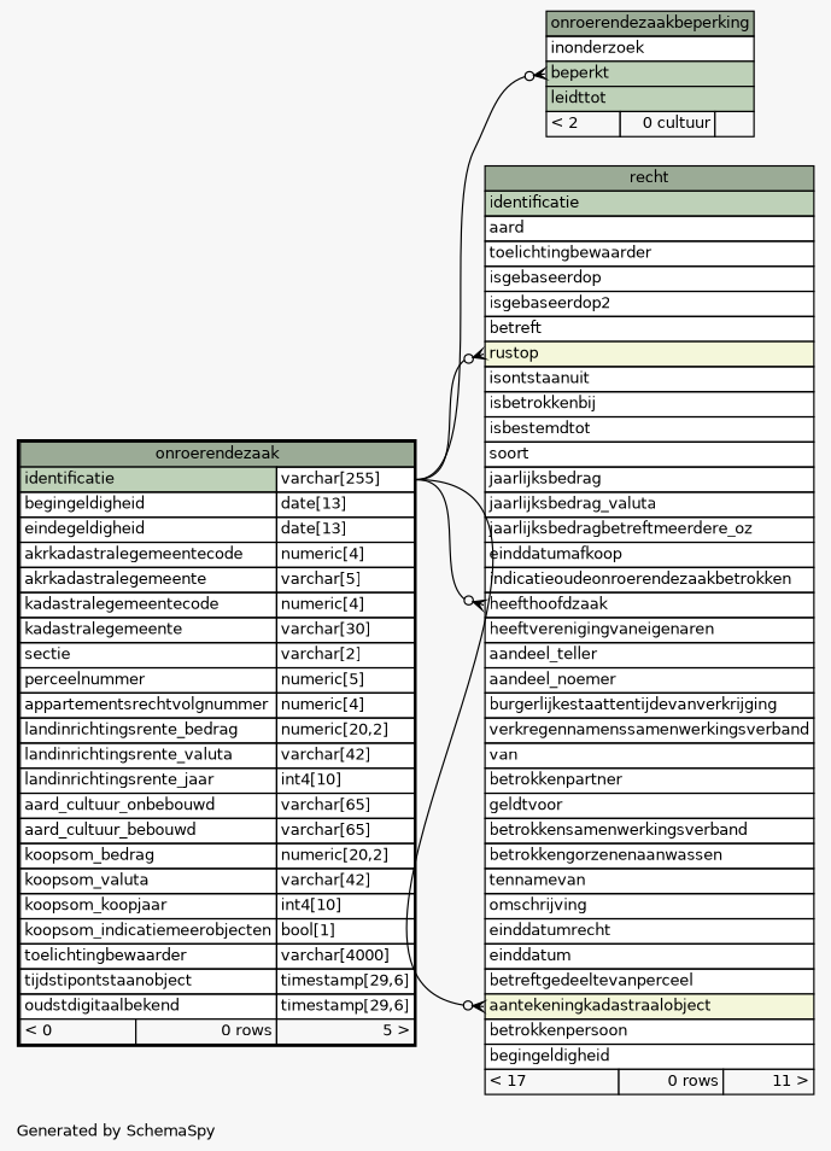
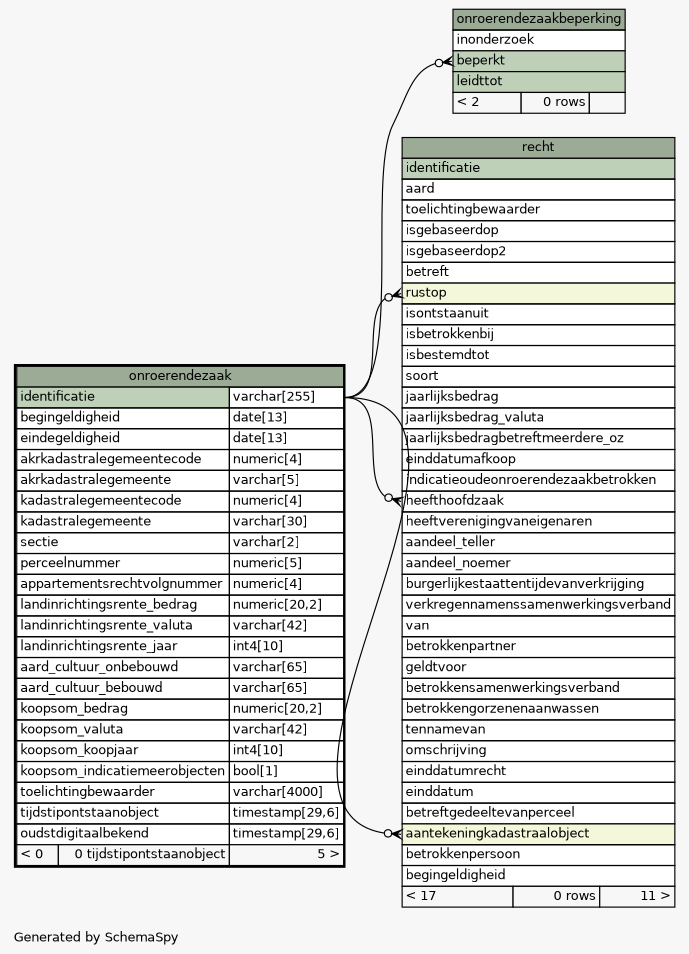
  digraph {
    bgcolor="#f7f7f7"
    fontname=Helvetica
    fontsize=11
    label="\nGenerated by SchemaSpy"
    labeljust=l
    nodesep=0.18
    rankdir=RL
    ranksep=0.46
    node [fontname=Helvetica fontsize=11 shape=plaintext]
    edge [arrowhead=none arrowsize=0.8 arrowtail=crowodot dir=back headport="identificatie.type:e"]
-   n1 [label=<     <TABLE BORDER="2" CELLBORDER="1" CELLSPACING="0" BGCOLOR="#ffffff">       <TR><TD COLSPAN="3" BGCOLOR="#9bab96" ALIGN="CENTER">onroerendezaak</TD></TR>       <TR><TD PORT="identificatie" COLSPAN="2" BGCOLOR="#bed1b8" ALIGN="LEFT">identificatie</TD><TD PORT="identificatie.type" ALIGN="LEFT">varchar[255]</TD></TR>       <TR><TD PORT="begingeldigheid" COLSPAN="2" ALIGN="LEFT">begingeldigheid</TD><TD PORT="begingeldigheid.type" ALIGN="LEFT">date[13]</TD></TR>       <TR><TD PORT="eindegeldigheid" COLSPAN="2" ALIGN="LEFT">eindegeldigheid</TD><TD PORT="eindegeldigheid.type" ALIGN="LEFT">date[13]</TD></TR>       <TR><TD PORT="akrkadastralegemeentecode" COLSPAN="2" ALIGN="LEFT">akrkadastralegemeentecode</TD><TD PORT="akrkadastralegemeentecode.type" ALIGN="LEFT">numeric[4]</TD></TR>       <TR><TD PORT="akrkadastralegemeente" COLSPAN="2" ALIGN="LEFT">akrkadastralegemeente</TD><TD PORT="akrkadastralegemeente.type" ALIGN="LEFT">varchar[5]</TD></TR>       <TR><TD PORT="kadastralegemeentecode" COLSPAN="2" ALIGN="LEFT">kadastralegemeentecode</TD><TD PORT="kadastralegemeentecode.type" ALIGN="LEFT">numeric[4]</TD></TR>       <TR><TD PORT="kadastralegemeente" COLSPAN="2" ALIGN="LEFT">kadastralegemeente</TD><TD PORT="kadastralegemeente.type" ALIGN="LEFT">varchar[30]</TD></TR>       <TR><TD PORT="sectie" COLSPAN="2" ALIGN="LEFT">sectie</TD><TD PORT="sectie.type" ALIGN="LEFT">varchar[2]</TD></TR>       <TR><TD PORT="perceelnummer" COLSPAN="2" ALIGN="LEFT">perceelnummer</TD><TD PORT="perceelnummer.type" ALIGN="LEFT">numeric[5]</TD></TR>       <TR><TD PORT="appartementsrechtvolgnummer" COLSPAN="2" ALIGN="LEFT">appartementsrechtvolgnummer</TD><TD PORT="appartementsrechtvolgnummer.type" ALIGN="LEFT">numeric[4]</TD></TR>       <TR><TD PORT="landinrichtingsrente_bedrag" COLSPAN="2" ALIGN="LEFT">landinrichtingsrente_bedrag</TD><TD PORT="landinrichtingsrente_bedrag.type" ALIGN="LEFT">numeric[20,2]</TD></TR>       <TR><TD PORT="landinrichtingsrente_valuta" COLSPAN="2" ALIGN="LEFT">landinrichtingsrente_valuta</TD><TD PORT="landinrichtingsrente_valuta.type" ALIGN="LEFT">varchar[42]</TD></TR>       <TR><TD PORT="landinrichtingsrente_jaar" COLSPAN="2" ALIGN="LEFT">landinrichtingsrente_jaar</TD><TD PORT="landinrichtingsrente_jaar.type" ALIGN="LEFT">int4[10]</TD></TR>       <TR><TD PORT="aard_cultuur_onbebouwd" COLSPAN="2" ALIGN="LEFT">aard_cultuur_onbebouwd</TD><TD PORT="aard_cultuur_onbebouwd.type" ALIGN="LEFT">varchar[65]</TD></TR>       <TR><TD PORT="aard_cultuur_bebouwd" COLSPAN="2" ALIGN="LEFT">aard_cultuur_bebouwd</TD><TD PORT="aard_cultuur_bebouwd.type" ALIGN="LEFT">varchar[65]</TD></TR>       <TR><TD PORT="koopsom_bedrag" COLSPAN="2" ALIGN="LEFT">koopsom_bedrag</TD><TD PORT="koopsom_bedrag.type" ALIGN="LEFT">numeric[20,2]</TD></TR>       <TR><TD PORT="koopsom_valuta" COLSPAN="2" ALIGN="LEFT">koopsom_valuta</TD><TD PORT="koopsom_valuta.type" ALIGN="LEFT">varchar[42]</TD></TR>       <TR><TD PORT="koopsom_koopjaar" COLSPAN="2" ALIGN="LEFT">koopsom_koopjaar</TD><TD PORT="koopsom_koopjaar.type" ALIGN="LEFT">int4[10]</TD></TR>       <TR><TD PORT="koopsom_indicatiemeerobjecten" COLSPAN="2" ALIGN="LEFT">koopsom_indicatiemeerobjecten</TD><TD PORT="koopsom_indicatiemeerobjecten.type" ALIGN="LEFT">bool[1]</TD></TR>       <TR><TD PORT="toelichtingbewaarder" COLSPAN="2" ALIGN="LEFT">toelichtingbewaarder</TD><TD PORT="toelichtingbewaarder.type" ALIGN="LEFT">varchar[4000]</TD></TR>       <TR><TD PORT="tijdstipontstaanobject" COLSPAN="2" ALIGN="LEFT">tijdstipontstaanobject</TD><TD PORT="tijdstipontstaanobject.type" ALIGN="LEFT">timestamp[29,6]</TD></TR>       <TR><TD PORT="oudstdigitaalbekend" COLSPAN="2" ALIGN="LEFT">oudstdigitaalbekend</TD><TD PORT="oudstdigitaalbekend.type" ALIGN="LEFT">timestamp[29,6]</TD></TR>       <TR><TD ALIGN="LEFT" BGCOLOR="#f7f7f7">&lt; 0</TD><TD ALIGN="RIGHT" BGCOLOR="#f7f7f7">0 rows</TD><TD ALIGN="RIGHT" BGCOLOR="#f7f7f7">5 &gt;</TD></TR>     </TABLE>>]
-   n2 [label=<     <TABLE BORDER="0" CELLBORDER="1" CELLSPACING="0" BGCOLOR="#ffffff">       <TR><TD COLSPAN="3" BGCOLOR="#9bab96" ALIGN="CENTER">onroerendezaakbeperking</TD></TR>       <TR><TD PORT="inonderzoek" COLSPAN="3" ALIGN="LEFT">inonderzoek</TD></TR>       <TR><TD PORT="beperkt" COLSPAN="3" BGCOLOR="#bed1b8" ALIGN="LEFT">beperkt</TD></TR>       <TR><TD PORT="leidttot" COLSPAN="3" BGCOLOR="#bed1b8" ALIGN="LEFT">leidttot</TD></TR>       <TR><TD ALIGN="LEFT" BGCOLOR="#f7f7f7">&lt; 2</TD><TD ALIGN="RIGHT" BGCOLOR="#f7f7f7">0 cultuur</TD><TD ALIGN="RIGHT" BGCOLOR="#f7f7f7">  </TD></TR>     </TABLE>>]
+   n1 [label=<     <TABLE BORDER="2" CELLBORDER="1" CELLSPACING="0" BGCOLOR="#ffffff">       <TR><TD COLSPAN="3" BGCOLOR="#9bab96" ALIGN="CENTER">onroerendezaak</TD></TR>       <TR><TD PORT="identificatie" COLSPAN="2" BGCOLOR="#bed1b8" ALIGN="LEFT">identificatie</TD><TD PORT="identificatie.type" ALIGN="LEFT">varchar[255]</TD></TR>       <TR><TD PORT="begingeldigheid" COLSPAN="2" ALIGN="LEFT">begingeldigheid</TD><TD PORT="begingeldigheid.type" ALIGN="LEFT">date[13]</TD></TR>       <TR><TD PORT="eindegeldigheid" COLSPAN="2" ALIGN="LEFT">eindegeldigheid</TD><TD PORT="eindegeldigheid.type" ALIGN="LEFT">date[13]</TD></TR>       <TR><TD PORT="akrkadastralegemeentecode" COLSPAN="2" ALIGN="LEFT">akrkadastralegemeentecode</TD><TD PORT="akrkadastralegemeentecode.type" ALIGN="LEFT">numeric[4]</TD></TR>       <TR><TD PORT="akrkadastralegemeente" COLSPAN="2" ALIGN="LEFT">akrkadastralegemeente</TD><TD PORT="akrkadastralegemeente.type" ALIGN="LEFT">varchar[5]</TD></TR>       <TR><TD PORT="kadastralegemeentecode" COLSPAN="2" ALIGN="LEFT">kadastralegemeentecode</TD><TD PORT="kadastralegemeentecode.type" ALIGN="LEFT">numeric[4]</TD></TR>       <TR><TD PORT="kadastralegemeente" COLSPAN="2" ALIGN="LEFT">kadastralegemeente</TD><TD PORT="kadastralegemeente.type" ALIGN="LEFT">varchar[30]</TD></TR>       <TR><TD PORT="sectie" COLSPAN="2" ALIGN="LEFT">sectie</TD><TD PORT="sectie.type" ALIGN="LEFT">varchar[2]</TD></TR>       <TR><TD PORT="perceelnummer" COLSPAN="2" ALIGN="LEFT">perceelnummer</TD><TD PORT="perceelnummer.type" ALIGN="LEFT">numeric[5]</TD></TR>       <TR><TD PORT="appartementsrechtvolgnummer" COLSPAN="2" ALIGN="LEFT">appartementsrechtvolgnummer</TD><TD PORT="appartementsrechtvolgnummer.type" ALIGN="LEFT">numeric[4]</TD></TR>       <TR><TD PORT="landinrichtingsrente_bedrag" COLSPAN="2" ALIGN="LEFT">landinrichtingsrente_bedrag</TD><TD PORT="landinrichtingsrente_bedrag.type" ALIGN="LEFT">numeric[20,2]</TD></TR>       <TR><TD PORT="landinrichtingsrente_valuta" COLSPAN="2" ALIGN="LEFT">landinrichtingsrente_valuta</TD><TD PORT="landinrichtingsrente_valuta.type" ALIGN="LEFT">varchar[42]</TD></TR>       <TR><TD PORT="landinrichtingsrente_jaar" COLSPAN="2" ALIGN="LEFT">landinrichtingsrente_jaar</TD><TD PORT="landinrichtingsrente_jaar.type" ALIGN="LEFT">int4[10]</TD></TR>       <TR><TD PORT="aard_cultuur_onbebouwd" COLSPAN="2" ALIGN="LEFT">aard_cultuur_onbebouwd</TD><TD PORT="aard_cultuur_onbebouwd.type" ALIGN="LEFT">varchar[65]</TD></TR>       <TR><TD PORT="aard_cultuur_bebouwd" COLSPAN="2" ALIGN="LEFT">aard_cultuur_bebouwd</TD><TD PORT="aard_cultuur_bebouwd.type" ALIGN="LEFT">varchar[65]</TD></TR>       <TR><TD PORT="koopsom_bedrag" COLSPAN="2" ALIGN="LEFT">koopsom_bedrag</TD><TD PORT="koopsom_bedrag.type" ALIGN="LEFT">numeric[20,2]</TD></TR>       <TR><TD PORT="koopsom_valuta" COLSPAN="2" ALIGN="LEFT">koopsom_valuta</TD><TD PORT="koopsom_valuta.type" ALIGN="LEFT">varchar[42]</TD></TR>       <TR><TD PORT="koopsom_koopjaar" COLSPAN="2" ALIGN="LEFT">koopsom_koopjaar</TD><TD PORT="koopsom_koopjaar.type" ALIGN="LEFT">int4[10]</TD></TR>       <TR><TD PORT="koopsom_indicatiemeerobjecten" COLSPAN="2" ALIGN="LEFT">koopsom_indicatiemeerobjecten</TD><TD PORT="koopsom_indicatiemeerobjecten.type" ALIGN="LEFT">bool[1]</TD></TR>       <TR><TD PORT="toelichtingbewaarder" COLSPAN="2" ALIGN="LEFT">toelichtingbewaarder</TD><TD PORT="toelichtingbewaarder.type" ALIGN="LEFT">varchar[4000]</TD></TR>       <TR><TD PORT="tijdstipontstaanobject" COLSPAN="2" ALIGN="LEFT">tijdstipontstaanobject</TD><TD PORT="tijdstipontstaanobject.type" ALIGN="LEFT">timestamp[29,6]</TD></TR>       <TR><TD PORT="oudstdigitaalbekend" COLSPAN="2" ALIGN="LEFT">oudstdigitaalbekend</TD><TD PORT="oudstdigitaalbekend.type" ALIGN="LEFT">timestamp[29,6]</TD></TR>       <TR><TD ALIGN="LEFT" BGCOLOR="#f7f7f7">&lt; 0</TD><TD ALIGN="RIGHT" BGCOLOR="#f7f7f7">0 tijdstipontstaanobject</TD><TD ALIGN="RIGHT" BGCOLOR="#f7f7f7">5 &gt;</TD></TR>     </TABLE>>]
+   n2 [label=<     <TABLE BORDER="0" CELLBORDER="1" CELLSPACING="0" BGCOLOR="#ffffff">       <TR><TD COLSPAN="3" BGCOLOR="#9bab96" ALIGN="CENTER">onroerendezaakbeperking</TD></TR>       <TR><TD PORT="inonderzoek" COLSPAN="3" ALIGN="LEFT">inonderzoek</TD></TR>       <TR><TD PORT="beperkt" COLSPAN="3" BGCOLOR="#bed1b8" ALIGN="LEFT">beperkt</TD></TR>       <TR><TD PORT="leidttot" COLSPAN="3" BGCOLOR="#bed1b8" ALIGN="LEFT">leidttot</TD></TR>       <TR><TD ALIGN="LEFT" BGCOLOR="#f7f7f7">&lt; 2</TD><TD ALIGN="RIGHT" BGCOLOR="#f7f7f7">0 rows</TD><TD ALIGN="RIGHT" BGCOLOR="#f7f7f7">  </TD></TR>     </TABLE>>]
    n3 [label=<     <TABLE BORDER="0" CELLBORDER="1" CELLSPACING="0" BGCOLOR="#ffffff">       <TR><TD COLSPAN="3" BGCOLOR="#9bab96" ALIGN="CENTER">recht</TD></TR>       <TR><TD PORT="identificatie" COLSPAN="3" BGCOLOR="#bed1b8" ALIGN="LEFT">identificatie</TD></TR>       <TR><TD PORT="aard" COLSPAN="3" ALIGN="LEFT">aard</TD></TR>       <TR><TD PORT="toelichtingbewaarder" COLSPAN="3" ALIGN="LEFT">toelichtingbewaarder</TD></TR>       <TR><TD PORT="isgebaseerdop" COLSPAN="3" ALIGN="LEFT">isgebaseerdop</TD></TR>       <TR><TD PORT="isgebaseerdop2" COLSPAN="3" ALIGN="LEFT">isgebaseerdop2</TD></TR>       <TR><TD PORT="betreft" COLSPAN="3" ALIGN="LEFT">betreft</TD></TR>       <TR><TD PORT="rustop" COLSPAN="3" BGCOLOR="#f4f7da" ALIGN="LEFT">rustop</TD></TR>       <TR><TD PORT="isontstaanuit" COLSPAN="3" ALIGN="LEFT">isontstaanuit</TD></TR>       <TR><TD PORT="isbetrokkenbij" COLSPAN="3" ALIGN="LEFT">isbetrokkenbij</TD></TR>       <TR><TD PORT="isbestemdtot" COLSPAN="3" ALIGN="LEFT">isbestemdtot</TD></TR>       <TR><TD PORT="soort" COLSPAN="3" ALIGN="LEFT">soort</TD></TR>       <TR><TD PORT="jaarlijksbedrag" COLSPAN="3" ALIGN="LEFT">jaarlijksbedrag</TD></TR>       <TR><TD PORT="jaarlijksbedrag_valuta" COLSPAN="3" ALIGN="LEFT">jaarlijksbedrag_valuta</TD></TR>       <TR><TD PORT="jaarlijksbedragbetreftmeerdere_oz" COLSPAN="3" ALIGN="LEFT">jaarlijksbedragbetreftmeerdere_oz</TD></TR>       <TR><TD PORT="einddatumafkoop" COLSPAN="3" ALIGN="LEFT">einddatumafkoop</TD></TR>       <TR><TD PORT="indicatieoudeonroerendezaakbetrokken" COLSPAN="3" ALIGN="LEFT">indicatieoudeonroerendezaakbetrokken</TD></TR>       <TR><TD PORT="heefthoofdzaak" COLSPAN="3" ALIGN="LEFT">heefthoofdzaak</TD></TR>       <TR><TD PORT="heeftverenigingvaneigenaren" COLSPAN="3" ALIGN="LEFT">heeftverenigingvaneigenaren</TD></TR>       <TR><TD PORT="aandeel_teller" COLSPAN="3" ALIGN="LEFT">aandeel_teller</TD></TR>       <TR><TD PORT="aandeel_noemer" COLSPAN="3" ALIGN="LEFT">aandeel_noemer</TD></TR>       <TR><TD PORT="burgerlijkestaattentijdevanverkrijging" COLSPAN="3" ALIGN="LEFT">burgerlijkestaattentijdevanverkrijging</TD></TR>       <TR><TD PORT="verkregennamenssamenwerkingsverband" COLSPAN="3" ALIGN="LEFT">verkregennamenssamenwerkingsverband</TD></TR>       <TR><TD PORT="van" COLSPAN="3" ALIGN="LEFT">van</TD></TR>       <TR><TD PORT="betrokkenpartner" COLSPAN="3" ALIGN="LEFT">betrokkenpartner</TD></TR>       <TR><TD PORT="geldtvoor" COLSPAN="3" ALIGN="LEFT">geldtvoor</TD></TR>       <TR><TD PORT="betrokkensamenwerkingsverband" COLSPAN="3" ALIGN="LEFT">betrokkensamenwerkingsverband</TD></TR>       <TR><TD PORT="betrokkengorzenenaanwassen" COLSPAN="3" ALIGN="LEFT">betrokkengorzenenaanwassen</TD></TR>       <TR><TD PORT="tennamevan" COLSPAN="3" ALIGN="LEFT">tennamevan</TD></TR>       <TR><TD PORT="omschrijving" COLSPAN="3" ALIGN="LEFT">omschrijving</TD></TR>       <TR><TD PORT="einddatumrecht" COLSPAN="3" ALIGN="LEFT">einddatumrecht</TD></TR>       <TR><TD PORT="einddatum" COLSPAN="3" ALIGN="LEFT">einddatum</TD></TR>       <TR><TD PORT="betreftgedeeltevanperceel" COLSPAN="3" ALIGN="LEFT">betreftgedeeltevanperceel</TD></TR>       <TR><TD PORT="aantekeningkadastraalobject" COLSPAN="3" BGCOLOR="#f4f7da" ALIGN="LEFT">aantekeningkadastraalobject</TD></TR>       <TR><TD PORT="betrokkenpersoon" COLSPAN="3" ALIGN="LEFT">betrokkenpersoon</TD></TR>       <TR><TD PORT="begingeldigheid" COLSPAN="3" ALIGN="LEFT">begingeldigheid</TD></TR>       <TR><TD ALIGN="LEFT" BGCOLOR="#f7f7f7">&lt; 17</TD><TD ALIGN="RIGHT" BGCOLOR="#f7f7f7">0 rows</TD><TD ALIGN="RIGHT" BGCOLOR="#f7f7f7">11 &gt;</TD></TR>     </TABLE>>]
    n2 -> n1 [tailport="beperkt:w"]
    n3 -> n1 [tailport="aantekeningkadastraalobject:w"]
    n3 -> n1 [tailport="heefthoofdzaak:w"]
    n3 -> n1 [tailport="rustop:w"]
  }
